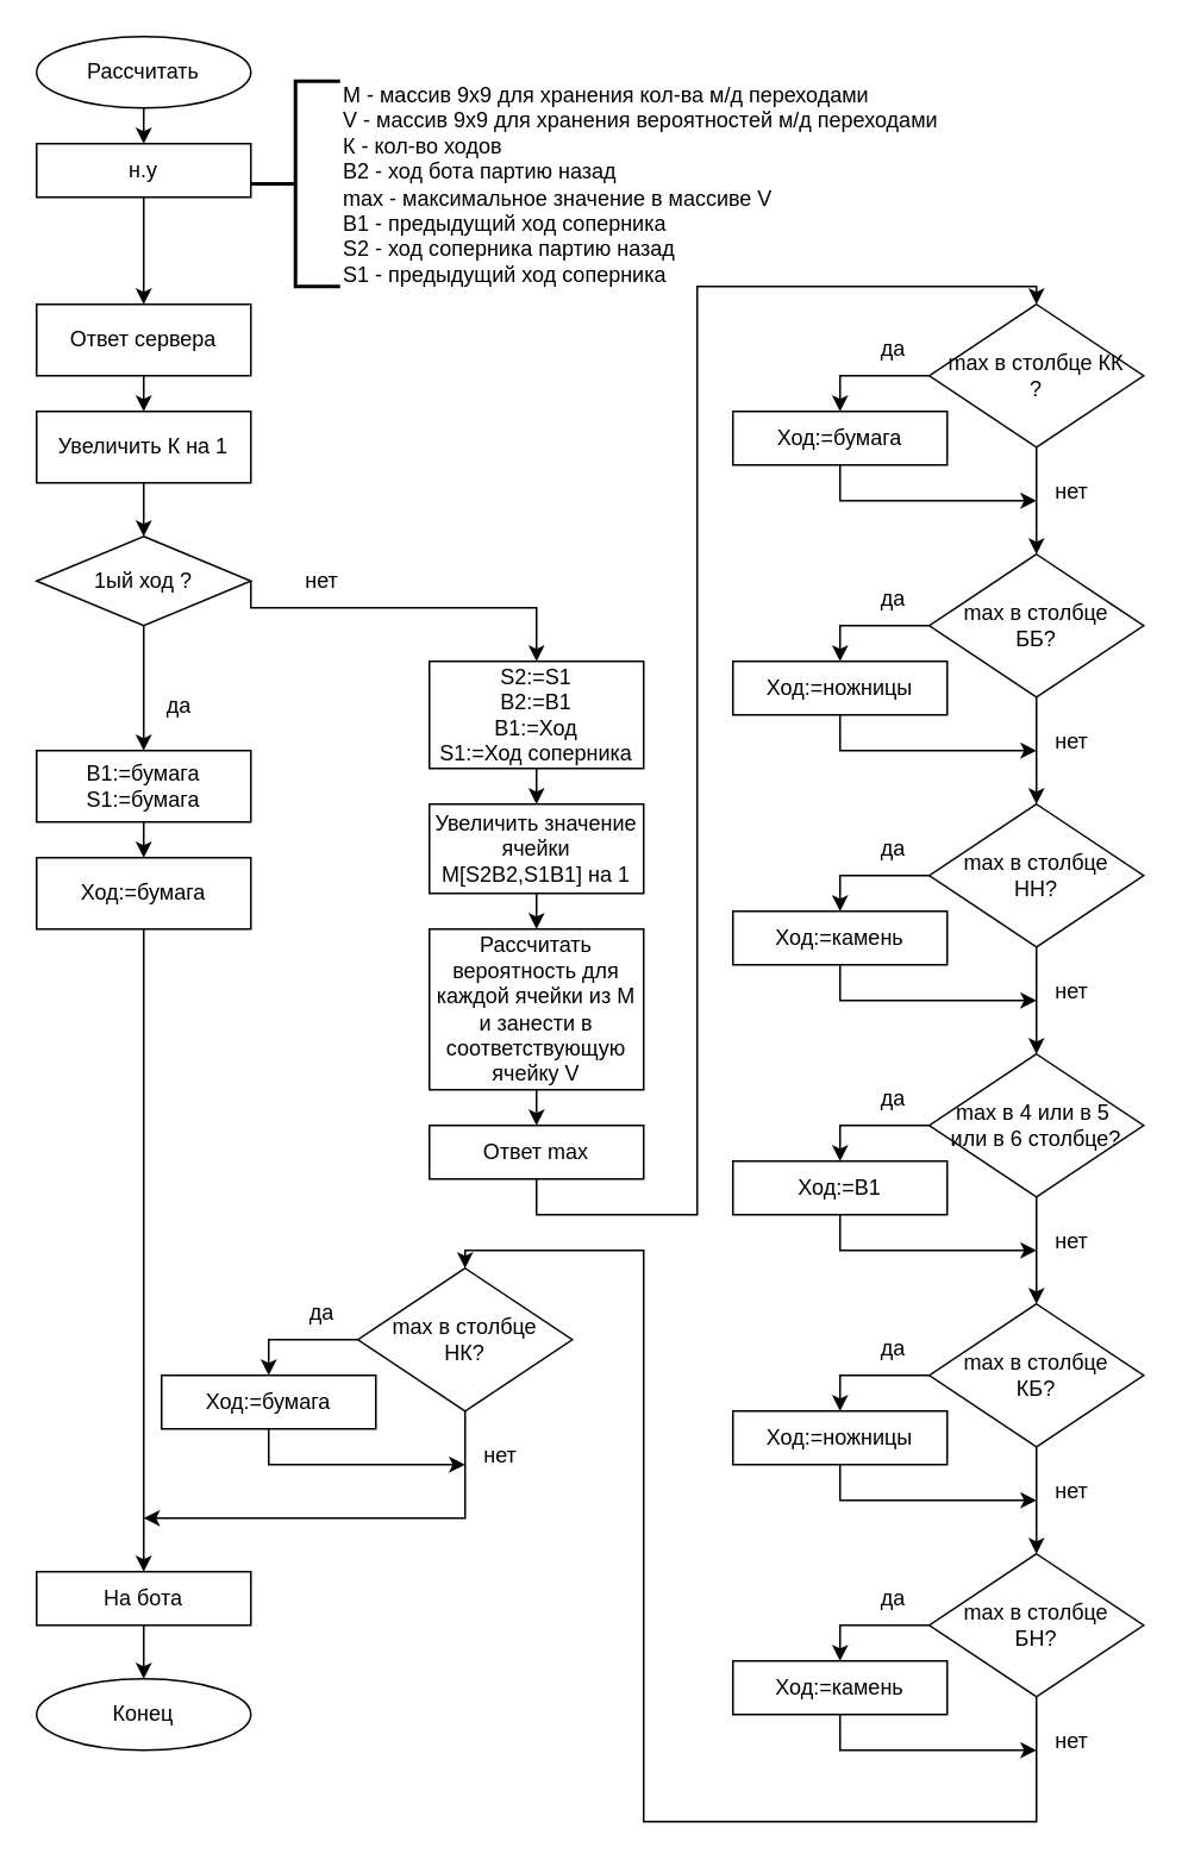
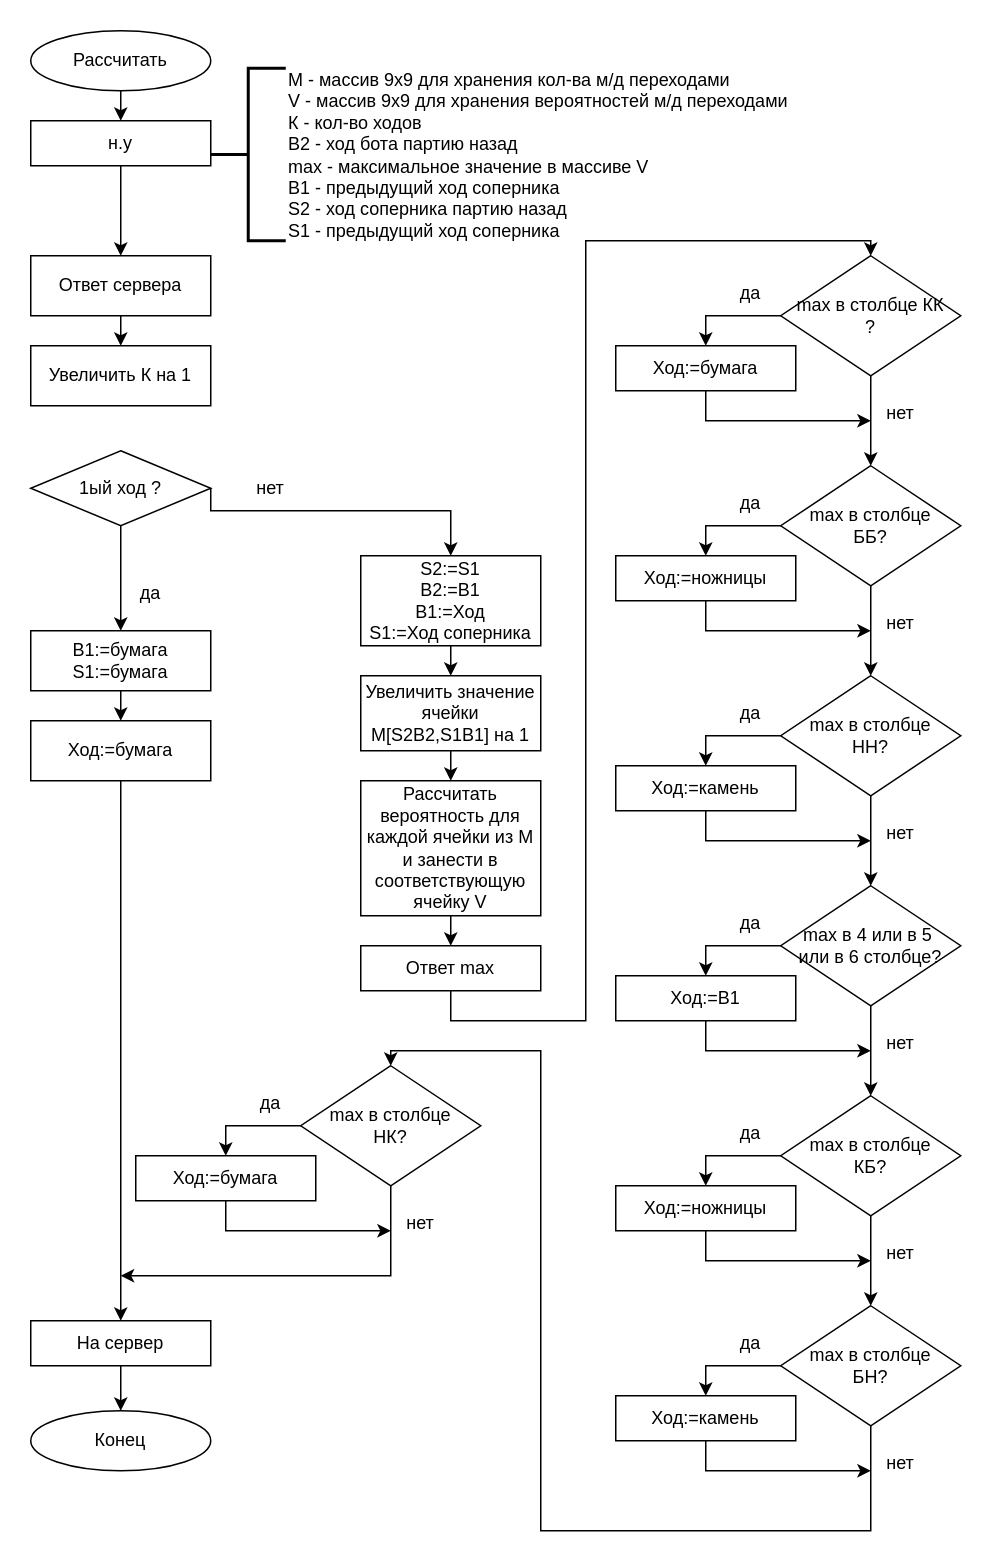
  <mxCell id="0" />
  <mxCell id="1" parent="0" />
  <mxCell id="2" style="edgeStyle=orthogonalEdgeStyle;rounded=0;orthogonalLoop=1;jettySize=auto;html=1;exitX=0.5;exitY=1;exitDx=0;exitDy=0;entryX=0.5;entryY=0;entryDx=0;entryDy=0;" edge="1" parent="1" source="3" target="5"><mxGeometry relative="1" as="geometry" /></mxCell>
  <mxCell id="3" value="Рассчитать" style="ellipse;whiteSpace=wrap;html=1;" vertex="1" parent="1"><mxGeometry x="20" y="20" width="120" height="40" as="geometry" /></mxCell>
  <mxCell id="4" style="edgeStyle=orthogonalEdgeStyle;rounded=0;orthogonalLoop=1;jettySize=auto;html=1;exitX=0.5;exitY=1;exitDx=0;exitDy=0;" edge="1" parent="1" source="5"><mxGeometry relative="1" as="geometry"><mxPoint x="80" y="170" as="targetPoint" /></mxGeometry></mxCell>
  <mxCell id="5" value="н.у" style="rounded=0;whiteSpace=wrap;html=1;" vertex="1" parent="1"><mxGeometry x="20" y="80" width="120" height="30" as="geometry" /></mxCell>
  <mxCell id="6" value="М - массив 9х9 для хранения кол-ва м/д переходами&lt;br&gt;V - массив 9х9 для хранения вероятностей м/д переходами&lt;br&gt;К - кол-во ходов&lt;br&gt;В2 - ход бота партию назад&lt;br&gt;max - максимальное значение в массиве V&lt;br&gt;В1 - предыдущий ход соперника&lt;br&gt;S2 - ход соперника партию назад&lt;br&gt;S1 - предыдущий ход соперника" style="strokeWidth=2;html=1;shape=mxgraph.flowchart.annotation_2;align=left;labelPosition=right;pointerEvents=1;" vertex="1" parent="1"><mxGeometry x="140" y="45" width="50" height="115" as="geometry" /></mxCell>
  <mxCell id="7" style="edgeStyle=orthogonalEdgeStyle;rounded=0;orthogonalLoop=1;jettySize=auto;html=1;exitX=0.5;exitY=1;exitDx=0;exitDy=0;" edge="1" parent="1" source="8"><mxGeometry relative="1" as="geometry"><mxPoint x="80" y="230" as="targetPoint" /></mxGeometry></mxCell>
  <mxCell id="8" value="Ответ сервера" style="rounded=0;whiteSpace=wrap;html=1;" vertex="1" parent="1"><mxGeometry x="20" y="170" width="120" height="40" as="geometry" /></mxCell>
  <mxCell id="9" style="edgeStyle=orthogonalEdgeStyle;rounded=0;orthogonalLoop=1;jettySize=auto;html=1;exitX=0.5;exitY=1;exitDx=0;exitDy=0;" edge="1" parent="1" source="11"><mxGeometry relative="1" as="geometry"><mxPoint x="80" y="420" as="targetPoint" /></mxGeometry></mxCell>
  <mxCell id="10" style="edgeStyle=orthogonalEdgeStyle;rounded=0;orthogonalLoop=1;jettySize=auto;html=1;exitX=1;exitY=0.5;exitDx=0;exitDy=0;" edge="1" parent="1" source="11"><mxGeometry relative="1" as="geometry"><mxPoint x="300" y="370" as="targetPoint" /><Array as="points"><mxPoint x="300" y="340" /></Array></mxGeometry></mxCell>
  <mxCell id="11" value="1ый ход ?" style="rhombus;whiteSpace=wrap;html=1;" vertex="1" parent="1"><mxGeometry x="20" y="300" width="120" height="50" as="geometry" /></mxCell>
  <mxCell id="12" value="да" style="text;html=1;strokeColor=none;fillColor=none;align=center;verticalAlign=middle;whiteSpace=wrap;rounded=0;" vertex="1" parent="1"><mxGeometry x="70" y="380" width="60" height="30" as="geometry" /></mxCell>
  <mxCell id="13" style="edgeStyle=orthogonalEdgeStyle;rounded=0;orthogonalLoop=1;jettySize=auto;html=1;exitX=0.5;exitY=1;exitDx=0;exitDy=0;" edge="1" parent="1" source="14"><mxGeometry relative="1" as="geometry"><mxPoint x="80" y="480" as="targetPoint" /></mxGeometry></mxCell>
  <mxCell id="14" value="В1:=бумага&lt;br&gt;S1:=бумага" style="rounded=0;whiteSpace=wrap;html=1;" vertex="1" parent="1"><mxGeometry x="20" y="420" width="120" height="40" as="geometry" /></mxCell>
  <mxCell id="15" style="edgeStyle=orthogonalEdgeStyle;rounded=0;orthogonalLoop=1;jettySize=auto;html=1;exitX=0.5;exitY=1;exitDx=0;exitDy=0;" edge="1" parent="1" source="16"><mxGeometry relative="1" as="geometry"><mxPoint x="80" y="880" as="targetPoint" /></mxGeometry></mxCell>
  <mxCell id="16" value="Ход:=бумага" style="rounded=0;whiteSpace=wrap;html=1;" vertex="1" parent="1"><mxGeometry x="20" y="480" width="120" height="40" as="geometry" /></mxCell>
  <mxCell id="17" value="нет" style="text;html=1;strokeColor=none;fillColor=none;align=center;verticalAlign=middle;whiteSpace=wrap;rounded=0;" vertex="1" parent="1"><mxGeometry x="150" y="310" width="60" height="30" as="geometry" /></mxCell>
  <mxCell id="18" style="edgeStyle=orthogonalEdgeStyle;rounded=0;orthogonalLoop=1;jettySize=auto;html=1;exitX=0.5;exitY=1;exitDx=0;exitDy=0;" edge="1" parent="1" source="19"><mxGeometry relative="1" as="geometry"><mxPoint x="300" y="450" as="targetPoint" /></mxGeometry></mxCell>
  <mxCell id="19" value="S2:=S1&lt;br&gt;В2:=В1&lt;br&gt;В1:=Ход&lt;br&gt;S1:=Ход соперника" style="rounded=0;whiteSpace=wrap;html=1;" vertex="1" parent="1"><mxGeometry x="240" y="370" width="120" height="60" as="geometry" /></mxCell>
  <mxCell id="20" style="edgeStyle=orthogonalEdgeStyle;rounded=0;orthogonalLoop=1;jettySize=auto;html=1;exitX=0.5;exitY=1;exitDx=0;exitDy=0;" edge="1" parent="1" source="21"><mxGeometry relative="1" as="geometry"><mxPoint x="300" y="520" as="targetPoint" /></mxGeometry></mxCell>
  <mxCell id="21" value="Увеличить значение ячейки M[S2B2,S1B1] на 1" style="rounded=0;whiteSpace=wrap;html=1;" vertex="1" parent="1"><mxGeometry x="240" y="450" width="120" height="50" as="geometry" /></mxCell>
  <mxCell id="22" style="edgeStyle=orthogonalEdgeStyle;rounded=0;orthogonalLoop=1;jettySize=auto;html=1;exitX=0.5;exitY=1;exitDx=0;exitDy=0;" edge="1" parent="1" source="23"><mxGeometry relative="1" as="geometry"><mxPoint x="300" y="630" as="targetPoint" /></mxGeometry></mxCell>
  <mxCell id="23" value="Рассчитать вероятность для каждой ячейки из М&lt;br&gt;и занести в соответствующую ячейку V" style="rounded=0;whiteSpace=wrap;html=1;" vertex="1" parent="1"><mxGeometry x="240" y="520" width="120" height="90" as="geometry" /></mxCell>
- <mxCell id="24" style="edgeStyle=orthogonalEdgeStyle;rounded=0;orthogonalLoop=1;jettySize=auto;html=1;exitX=0.5;exitY=1;exitDx=0;exitDy=0;entryX=0.5;entryY=0;entryDx=0;entryDy=0;" edge="1" parent="1" source="25" target="11"><mxGeometry relative="1" as="geometry" /></mxCell>
  <mxCell id="25" value="Увеличить К на 1" style="rounded=0;whiteSpace=wrap;html=1;" vertex="1" parent="1"><mxGeometry x="20" y="230" width="120" height="40" as="geometry" /></mxCell>
  <mxCell id="26" style="edgeStyle=orthogonalEdgeStyle;rounded=0;orthogonalLoop=1;jettySize=auto;html=1;exitX=0;exitY=0.5;exitDx=0;exitDy=0;" edge="1" parent="1" source="28"><mxGeometry relative="1" as="geometry"><mxPoint x="470" y="230" as="targetPoint" /><Array as="points"><mxPoint x="470" y="210" /><mxPoint x="470" y="230" /></Array></mxGeometry></mxCell>
  <mxCell id="27" style="edgeStyle=orthogonalEdgeStyle;rounded=0;orthogonalLoop=1;jettySize=auto;html=1;exitX=0.5;exitY=1;exitDx=0;exitDy=0;" edge="1" parent="1" source="28"><mxGeometry relative="1" as="geometry"><mxPoint x="580" y="310" as="targetPoint" /></mxGeometry></mxCell>
  <mxCell id="28" value="max в столбце КК&lt;br&gt;?" style="rhombus;whiteSpace=wrap;html=1;" vertex="1" parent="1"><mxGeometry x="520" y="170" width="120" height="80" as="geometry" /></mxCell>
  <mxCell id="29" style="edgeStyle=orthogonalEdgeStyle;rounded=0;orthogonalLoop=1;jettySize=auto;html=1;exitX=0.5;exitY=1;exitDx=0;exitDy=0;entryX=0.5;entryY=0;entryDx=0;entryDy=0;" edge="1" parent="1" source="30" target="28"><mxGeometry relative="1" as="geometry"><mxPoint x="400" y="160" as="targetPoint" /><Array as="points"><mxPoint x="300" y="680" /><mxPoint x="390" y="680" /><mxPoint x="390" y="160" /><mxPoint x="580" y="160" /></Array></mxGeometry></mxCell>
  <mxCell id="30" value="Ответ max" style="rounded=0;whiteSpace=wrap;html=1;" vertex="1" parent="1"><mxGeometry x="240" y="630" width="120" height="30" as="geometry" /></mxCell>
  <mxCell id="31" style="edgeStyle=orthogonalEdgeStyle;rounded=0;orthogonalLoop=1;jettySize=auto;html=1;exitX=0.5;exitY=1;exitDx=0;exitDy=0;" edge="1" parent="1" source="32"><mxGeometry relative="1" as="geometry"><mxPoint x="580" y="280" as="targetPoint" /><Array as="points"><mxPoint x="470" y="280" /><mxPoint x="560" y="280" /></Array></mxGeometry></mxCell>
  <mxCell id="32" value="Ход:=бумага" style="rounded=0;whiteSpace=wrap;html=1;" vertex="1" parent="1"><mxGeometry x="410" y="230" width="120" height="30" as="geometry" /></mxCell>
  <mxCell id="33" value="да" style="text;html=1;strokeColor=none;fillColor=none;align=center;verticalAlign=middle;whiteSpace=wrap;rounded=0;" vertex="1" parent="1"><mxGeometry x="470" y="180" width="60" height="30" as="geometry" /></mxCell>
  <mxCell id="34" value="нет" style="text;html=1;strokeColor=none;fillColor=none;align=center;verticalAlign=middle;whiteSpace=wrap;rounded=0;" vertex="1" parent="1"><mxGeometry x="570" y="260" width="60" height="30" as="geometry" /></mxCell>
  <mxCell id="35" style="edgeStyle=orthogonalEdgeStyle;rounded=0;orthogonalLoop=1;jettySize=auto;html=1;exitX=0;exitY=0.5;exitDx=0;exitDy=0;" edge="1" parent="1" source="37"><mxGeometry relative="1" as="geometry"><mxPoint x="470" y="370" as="targetPoint" /><Array as="points"><mxPoint x="470" y="350" /><mxPoint x="470" y="370" /></Array></mxGeometry></mxCell>
  <mxCell id="36" style="edgeStyle=orthogonalEdgeStyle;rounded=0;orthogonalLoop=1;jettySize=auto;html=1;exitX=0.5;exitY=1;exitDx=0;exitDy=0;" edge="1" parent="1" source="37"><mxGeometry relative="1" as="geometry"><mxPoint x="580" y="450" as="targetPoint" /></mxGeometry></mxCell>
  <mxCell id="37" value="max в столбце &lt;br&gt;ББ?" style="rhombus;whiteSpace=wrap;html=1;" vertex="1" parent="1"><mxGeometry x="520" y="310" width="120" height="80" as="geometry" /></mxCell>
  <mxCell id="38" style="edgeStyle=orthogonalEdgeStyle;rounded=0;orthogonalLoop=1;jettySize=auto;html=1;exitX=0.5;exitY=1;exitDx=0;exitDy=0;" edge="1" parent="1" source="39"><mxGeometry relative="1" as="geometry"><mxPoint x="580" y="420" as="targetPoint" /><Array as="points"><mxPoint x="470" y="420" /><mxPoint x="560" y="420" /></Array></mxGeometry></mxCell>
  <mxCell id="39" value="Ход:=ножницы" style="rounded=0;whiteSpace=wrap;html=1;" vertex="1" parent="1"><mxGeometry x="410" y="370" width="120" height="30" as="geometry" /></mxCell>
  <mxCell id="40" value="да" style="text;html=1;strokeColor=none;fillColor=none;align=center;verticalAlign=middle;whiteSpace=wrap;rounded=0;" vertex="1" parent="1"><mxGeometry x="470" y="320" width="60" height="30" as="geometry" /></mxCell>
  <mxCell id="41" value="нет" style="text;html=1;strokeColor=none;fillColor=none;align=center;verticalAlign=middle;whiteSpace=wrap;rounded=0;" vertex="1" parent="1"><mxGeometry x="570" y="400" width="60" height="30" as="geometry" /></mxCell>
  <mxCell id="42" style="edgeStyle=orthogonalEdgeStyle;rounded=0;orthogonalLoop=1;jettySize=auto;html=1;exitX=0;exitY=0.5;exitDx=0;exitDy=0;" edge="1" parent="1" source="44"><mxGeometry relative="1" as="geometry"><mxPoint x="470" y="510" as="targetPoint" /><Array as="points"><mxPoint x="470" y="490" /><mxPoint x="470" y="510" /></Array></mxGeometry></mxCell>
  <mxCell id="43" style="edgeStyle=orthogonalEdgeStyle;rounded=0;orthogonalLoop=1;jettySize=auto;html=1;exitX=0.5;exitY=1;exitDx=0;exitDy=0;" edge="1" parent="1" source="44"><mxGeometry relative="1" as="geometry"><mxPoint x="580" y="590" as="targetPoint" /></mxGeometry></mxCell>
  <mxCell id="44" value="max в столбце &lt;br&gt;НН?" style="rhombus;whiteSpace=wrap;html=1;" vertex="1" parent="1"><mxGeometry x="520" y="450" width="120" height="80" as="geometry" /></mxCell>
  <mxCell id="45" style="edgeStyle=orthogonalEdgeStyle;rounded=0;orthogonalLoop=1;jettySize=auto;html=1;exitX=0.5;exitY=1;exitDx=0;exitDy=0;" edge="1" parent="1" source="46"><mxGeometry relative="1" as="geometry"><mxPoint x="580" y="560" as="targetPoint" /><Array as="points"><mxPoint x="470" y="560" /><mxPoint x="560" y="560" /></Array></mxGeometry></mxCell>
  <mxCell id="46" value="Ход:=камень" style="rounded=0;whiteSpace=wrap;html=1;" vertex="1" parent="1"><mxGeometry x="410" y="510" width="120" height="30" as="geometry" /></mxCell>
  <mxCell id="47" value="да" style="text;html=1;strokeColor=none;fillColor=none;align=center;verticalAlign=middle;whiteSpace=wrap;rounded=0;" vertex="1" parent="1"><mxGeometry x="470" y="460" width="60" height="30" as="geometry" /></mxCell>
  <mxCell id="48" value="нет" style="text;html=1;strokeColor=none;fillColor=none;align=center;verticalAlign=middle;whiteSpace=wrap;rounded=0;" vertex="1" parent="1"><mxGeometry x="570" y="540" width="60" height="30" as="geometry" /></mxCell>
  <mxCell id="49" style="edgeStyle=orthogonalEdgeStyle;rounded=0;orthogonalLoop=1;jettySize=auto;html=1;exitX=0;exitY=0.5;exitDx=0;exitDy=0;" edge="1" parent="1" source="51"><mxGeometry relative="1" as="geometry"><mxPoint x="470" y="650" as="targetPoint" /><Array as="points"><mxPoint x="470" y="630" /><mxPoint x="470" y="650" /></Array></mxGeometry></mxCell>
  <mxCell id="50" style="edgeStyle=orthogonalEdgeStyle;rounded=0;orthogonalLoop=1;jettySize=auto;html=1;exitX=0.5;exitY=1;exitDx=0;exitDy=0;" edge="1" parent="1" source="51"><mxGeometry relative="1" as="geometry"><mxPoint x="580" y="730" as="targetPoint" /></mxGeometry></mxCell>
  <mxCell id="51" value="max в 4 или в 5&amp;nbsp;&lt;br&gt;или в 6 столбце?" style="rhombus;whiteSpace=wrap;html=1;" vertex="1" parent="1"><mxGeometry x="520" y="590" width="120" height="80" as="geometry" /></mxCell>
  <mxCell id="52" style="edgeStyle=orthogonalEdgeStyle;rounded=0;orthogonalLoop=1;jettySize=auto;html=1;exitX=0.5;exitY=1;exitDx=0;exitDy=0;" edge="1" parent="1" source="53"><mxGeometry relative="1" as="geometry"><mxPoint x="580" y="700" as="targetPoint" /><Array as="points"><mxPoint x="470" y="700" /><mxPoint x="560" y="700" /></Array></mxGeometry></mxCell>
  <mxCell id="53" value="Ход:=B1" style="rounded=0;whiteSpace=wrap;html=1;" vertex="1" parent="1"><mxGeometry x="410" y="650" width="120" height="30" as="geometry" /></mxCell>
  <mxCell id="54" value="да" style="text;html=1;strokeColor=none;fillColor=none;align=center;verticalAlign=middle;whiteSpace=wrap;rounded=0;" vertex="1" parent="1"><mxGeometry x="470" y="600" width="60" height="30" as="geometry" /></mxCell>
  <mxCell id="55" value="нет" style="text;html=1;strokeColor=none;fillColor=none;align=center;verticalAlign=middle;whiteSpace=wrap;rounded=0;" vertex="1" parent="1"><mxGeometry x="570" y="680" width="60" height="30" as="geometry" /></mxCell>
  <mxCell id="56" style="edgeStyle=orthogonalEdgeStyle;rounded=0;orthogonalLoop=1;jettySize=auto;html=1;exitX=0;exitY=0.5;exitDx=0;exitDy=0;" edge="1" parent="1" source="58"><mxGeometry relative="1" as="geometry"><mxPoint x="470" y="790" as="targetPoint" /><Array as="points"><mxPoint x="470" y="770" /><mxPoint x="470" y="790" /></Array></mxGeometry></mxCell>
  <mxCell id="57" style="edgeStyle=orthogonalEdgeStyle;rounded=0;orthogonalLoop=1;jettySize=auto;html=1;exitX=0.5;exitY=1;exitDx=0;exitDy=0;" edge="1" parent="1" source="58"><mxGeometry relative="1" as="geometry"><mxPoint x="580" y="870" as="targetPoint" /></mxGeometry></mxCell>
  <mxCell id="58" value="max в столбце &lt;br&gt;КБ?" style="rhombus;whiteSpace=wrap;html=1;" vertex="1" parent="1"><mxGeometry x="520" y="730" width="120" height="80" as="geometry" /></mxCell>
  <mxCell id="59" style="edgeStyle=orthogonalEdgeStyle;rounded=0;orthogonalLoop=1;jettySize=auto;html=1;exitX=0.5;exitY=1;exitDx=0;exitDy=0;" edge="1" parent="1" source="60"><mxGeometry relative="1" as="geometry"><mxPoint x="580" y="840" as="targetPoint" /><Array as="points"><mxPoint x="470" y="840" /><mxPoint x="560" y="840" /></Array></mxGeometry></mxCell>
  <mxCell id="60" value="Ход:=ножницы" style="rounded=0;whiteSpace=wrap;html=1;" vertex="1" parent="1"><mxGeometry x="410" y="790" width="120" height="30" as="geometry" /></mxCell>
  <mxCell id="61" value="да" style="text;html=1;strokeColor=none;fillColor=none;align=center;verticalAlign=middle;whiteSpace=wrap;rounded=0;" vertex="1" parent="1"><mxGeometry x="470" y="740" width="60" height="30" as="geometry" /></mxCell>
  <mxCell id="62" value="нет" style="text;html=1;strokeColor=none;fillColor=none;align=center;verticalAlign=middle;whiteSpace=wrap;rounded=0;" vertex="1" parent="1"><mxGeometry x="570" y="820" width="60" height="30" as="geometry" /></mxCell>
  <mxCell id="63" style="edgeStyle=orthogonalEdgeStyle;rounded=0;orthogonalLoop=1;jettySize=auto;html=1;exitX=0;exitY=0.5;exitDx=0;exitDy=0;" edge="1" parent="1" source="65"><mxGeometry relative="1" as="geometry"><mxPoint x="470" y="930" as="targetPoint" /><Array as="points"><mxPoint x="470" y="910" /><mxPoint x="470" y="930" /></Array></mxGeometry></mxCell>
  <mxCell id="64" style="edgeStyle=orthogonalEdgeStyle;rounded=0;orthogonalLoop=1;jettySize=auto;html=1;exitX=0.5;exitY=1;exitDx=0;exitDy=0;" edge="1" parent="1" source="65" target="72"><mxGeometry relative="1" as="geometry"><mxPoint x="340" y="700" as="targetPoint" /><Array as="points"><mxPoint x="580" y="1020" /><mxPoint x="360" y="1020" /><mxPoint x="360" y="700" /><mxPoint x="260" y="700" /></Array></mxGeometry></mxCell>
  <mxCell id="65" value="max в столбце &lt;br&gt;БН?" style="rhombus;whiteSpace=wrap;html=1;" vertex="1" parent="1"><mxGeometry x="520" y="870" width="120" height="80" as="geometry" /></mxCell>
  <mxCell id="66" style="edgeStyle=orthogonalEdgeStyle;rounded=0;orthogonalLoop=1;jettySize=auto;html=1;exitX=0.5;exitY=1;exitDx=0;exitDy=0;" edge="1" parent="1" source="67"><mxGeometry relative="1" as="geometry"><mxPoint x="580" y="980" as="targetPoint" /><Array as="points"><mxPoint x="470" y="980" /><mxPoint x="560" y="980" /></Array></mxGeometry></mxCell>
  <mxCell id="67" value="Ход:=камень" style="rounded=0;whiteSpace=wrap;html=1;" vertex="1" parent="1"><mxGeometry x="410" y="930" width="120" height="30" as="geometry" /></mxCell>
  <mxCell id="68" value="да" style="text;html=1;strokeColor=none;fillColor=none;align=center;verticalAlign=middle;whiteSpace=wrap;rounded=0;" vertex="1" parent="1"><mxGeometry x="470" y="880" width="60" height="30" as="geometry" /></mxCell>
  <mxCell id="69" value="нет" style="text;html=1;strokeColor=none;fillColor=none;align=center;verticalAlign=middle;whiteSpace=wrap;rounded=0;" vertex="1" parent="1"><mxGeometry x="570" y="960" width="60" height="30" as="geometry" /></mxCell>
  <mxCell id="70" style="edgeStyle=orthogonalEdgeStyle;rounded=0;orthogonalLoop=1;jettySize=auto;html=1;exitX=0;exitY=0.5;exitDx=0;exitDy=0;" edge="1" parent="1" source="72"><mxGeometry relative="1" as="geometry"><mxPoint x="150" y="770" as="targetPoint" /><Array as="points"><mxPoint x="150" y="750" /><mxPoint x="150" y="770" /></Array></mxGeometry></mxCell>
  <mxCell id="71" style="edgeStyle=orthogonalEdgeStyle;rounded=0;orthogonalLoop=1;jettySize=auto;html=1;exitX=0.5;exitY=1;exitDx=0;exitDy=0;" edge="1" parent="1" source="72"><mxGeometry relative="1" as="geometry"><mxPoint x="80" y="850" as="targetPoint" /><Array as="points"><mxPoint x="260" y="850" /><mxPoint x="140" y="850" /></Array></mxGeometry></mxCell>
  <mxCell id="72" value="max в столбце &lt;br&gt;НК?" style="rhombus;whiteSpace=wrap;html=1;" vertex="1" parent="1"><mxGeometry x="200" y="710" width="120" height="80" as="geometry" /></mxCell>
  <mxCell id="73" style="edgeStyle=orthogonalEdgeStyle;rounded=0;orthogonalLoop=1;jettySize=auto;html=1;exitX=0.5;exitY=1;exitDx=0;exitDy=0;" edge="1" parent="1" source="74"><mxGeometry relative="1" as="geometry"><mxPoint x="260" y="820" as="targetPoint" /><Array as="points"><mxPoint x="150" y="820" /><mxPoint x="240" y="820" /></Array></mxGeometry></mxCell>
  <mxCell id="74" value="Ход:=бумага" style="rounded=0;whiteSpace=wrap;html=1;" vertex="1" parent="1"><mxGeometry x="90" y="770" width="120" height="30" as="geometry" /></mxCell>
  <mxCell id="75" value="да" style="text;html=1;strokeColor=none;fillColor=none;align=center;verticalAlign=middle;whiteSpace=wrap;rounded=0;" vertex="1" parent="1"><mxGeometry x="150" y="720" width="60" height="30" as="geometry" /></mxCell>
  <mxCell id="76" value="нет" style="text;html=1;strokeColor=none;fillColor=none;align=center;verticalAlign=middle;whiteSpace=wrap;rounded=0;" vertex="1" parent="1"><mxGeometry x="250" y="800" width="60" height="30" as="geometry" /></mxCell>
  <mxCell id="77" style="edgeStyle=orthogonalEdgeStyle;rounded=0;orthogonalLoop=1;jettySize=auto;html=1;exitX=0.5;exitY=1;exitDx=0;exitDy=0;" edge="1" parent="1" source="78"><mxGeometry relative="1" as="geometry"><mxPoint x="80" y="940" as="targetPoint" /></mxGeometry></mxCell>
- <mxCell id="78" value="На бота" style="rounded=0;whiteSpace=wrap;html=1;" vertex="1" parent="1"><mxGeometry x="20" y="880" width="120" height="30" as="geometry" /></mxCell>
+ <mxCell id="78" value="На сервер" style="rounded=0;whiteSpace=wrap;html=1;" vertex="1" parent="1"><mxGeometry x="20" y="880" width="120" height="30" as="geometry" /></mxCell>
  <mxCell id="79" value="Конец" style="ellipse;whiteSpace=wrap;html=1;" vertex="1" parent="1"><mxGeometry x="20" y="940" width="120" height="40" as="geometry" /></mxCell>
